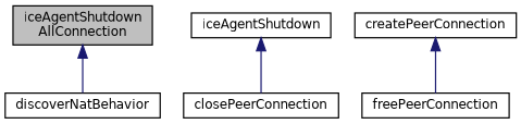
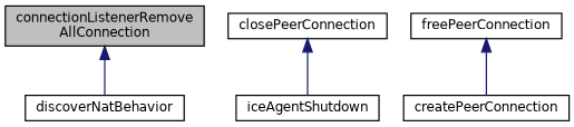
  digraph {
    rankdir=TB
    node [color=black fillcolor=white fontname=Helvetica fontsize=10 shape=record style=filled]
    edge [color=midnightblue dir=back fontname=Helvetica fontsize=10 labelfontname=Helvetica labelfontsize=10 style=solid]
-   n1 [fillcolor=grey75 fontcolor=black height=0.2 label="iceAgentShutdown\lAllConnection" width=0.4]
+   n1 [fillcolor=grey75 fontcolor=black height=0.2 label="connectionListenerRemove\lAllConnection" width=0.4]
    n2 [height=0.2 label=discoverNatBehavior width=0.4]
    n3 [height=0.2 label=iceAgentShutdown width=0.4]
    n4 [height=0.2 label=closePeerConnection width=0.4]
    n5 [height=0.2 label=freePeerConnection width=0.4]
    n6 [height=0.2 label=createPeerConnection width=0.4]
    n1 -> n2
-   n3 -> n4
-   n6 -> n5
+   n4 -> n3
+   n5 -> n6
  }
